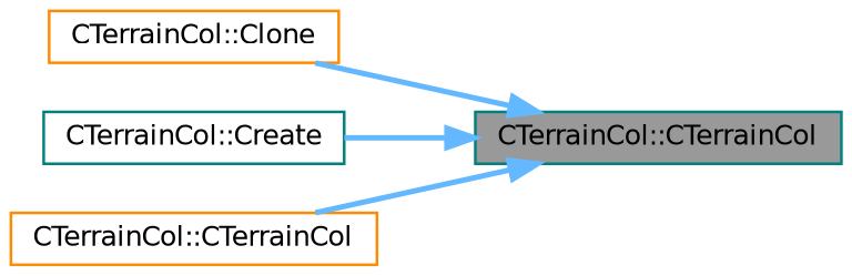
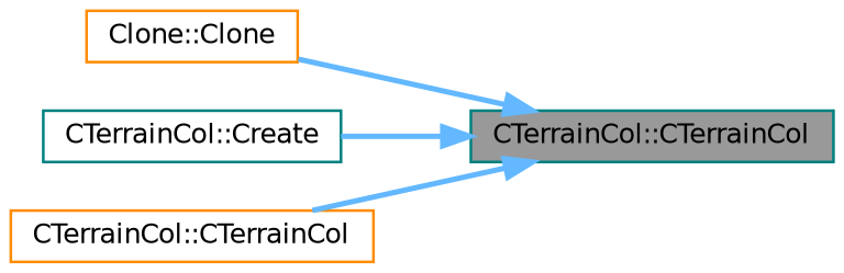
  digraph {
    rankdir=RL
    node [color=teal fillcolor=white fontname=Helvetica fontsize=10 shape=box style=filled]
    edge [color=steelblue1 dir=back fontname=Helvetica fontsize=10 labelfontname=Helvetica labelfontsize=10 style=bold]
    n1 [fillcolor=grey60 fontcolor=black height=0.2 label="CTerrainCol::CTerrainCol" width=0.4]
-   n2 [color=darkorange height=0.2 label="CTerrainCol::Clone" width=0.4]
+   n2 [color=darkorange height=0.2 label="Clone::Clone" width=0.4]
    n3 [height=0.2 label="CTerrainCol::Create" width=0.4]
    n4 [color=darkorange height=0.2 label="CTerrainCol::CTerrainCol" width=0.4]
    n1 -> n2
    n1 -> n3
    n1 -> n4
  }
